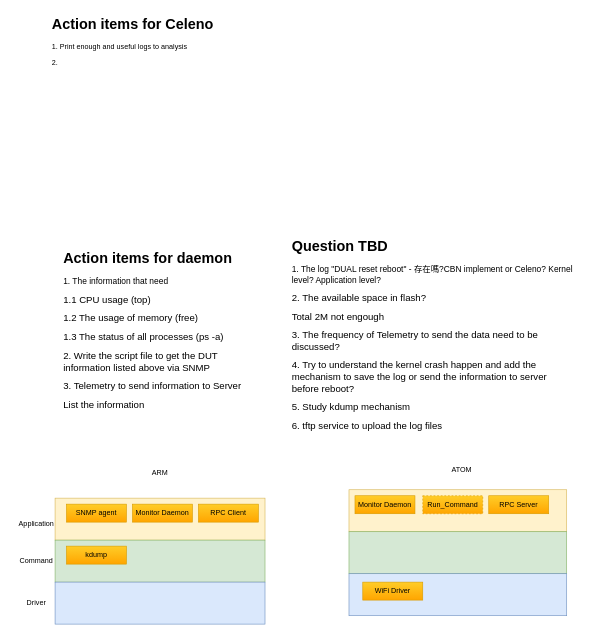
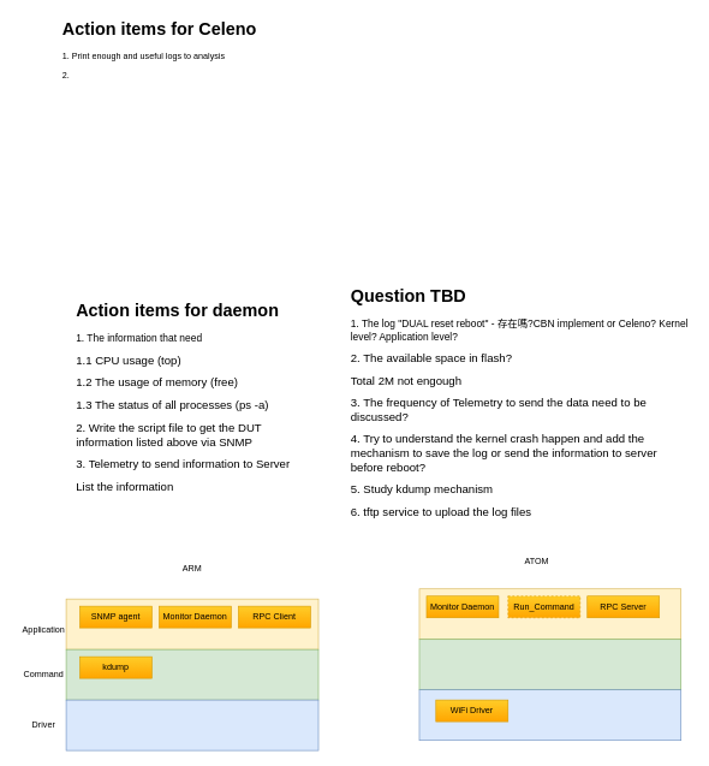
  <mxCell id="0" />
  <mxCell id="1" parent="0" />
  <mxCell id="2" value="&lt;h1&gt;Action items for daemon&lt;/h1&gt;&lt;p&gt;&lt;font style=&quot;font-size: 14px&quot;&gt;1. The information that need&lt;/font&gt;&lt;/p&gt;&lt;p&gt;&lt;font size=&quot;3&quot;&gt;1.1 CPU usage (top)&lt;/font&gt;&lt;/p&gt;&lt;p&gt;&lt;font size=&quot;3&quot;&gt;1.2 The usage of memory (free)&lt;/font&gt;&lt;/p&gt;&lt;p&gt;&lt;font size=&quot;3&quot;&gt;1.3 The status of all processes (ps -a)&lt;/font&gt;&lt;/p&gt;&lt;p&gt;&lt;font size=&quot;3&quot;&gt;2. Write the script file to get the DUT information listed above via SNMP&lt;/font&gt;&lt;/p&gt;&lt;p&gt;&lt;font size=&quot;3&quot;&gt;3. Telemetry to send information to Server&lt;/font&gt;&lt;/p&gt;&lt;p&gt;&lt;font size=&quot;3&quot;&gt;List the information&lt;/font&gt;&lt;/p&gt;" style="text;html=1;strokeColor=none;fillColor=none;spacing=5;spacingTop=-20;whiteSpace=wrap;overflow=hidden;rounded=0;" vertex="1" parent="1"><mxGeometry x="100" y="410" width="320" height="350" as="geometry" /></mxCell>
  <mxCell id="3" value="&lt;h1&gt;Question TBD&lt;/h1&gt;&lt;p&gt;&lt;font style=&quot;font-size: 14px&quot;&gt;1. The log &quot;DUAL reset reboot&quot; - 存在嗎?CBN implement or Celeno? Kernel level? Application level?&lt;/font&gt;&lt;/p&gt;&lt;p&gt;&lt;font size=&quot;3&quot;&gt;2. The available space in flash?&lt;/font&gt;&lt;/p&gt;&lt;p&gt;&lt;font size=&quot;3&quot;&gt;Total 2M not engough&lt;/font&gt;&lt;/p&gt;&lt;p&gt;&lt;font size=&quot;3&quot;&gt;3. The frequency of Telemetry to send the data need to be discussed?&amp;nbsp;&lt;/font&gt;&lt;/p&gt;&lt;p&gt;&lt;font size=&quot;3&quot;&gt;4. Try to understand the kernel crash happen and add the mechanism to save the log or send the information to server before reboot?&lt;/font&gt;&lt;/p&gt;&lt;p&gt;&lt;font size=&quot;3&quot;&gt;5. Study kdump mechanism&lt;/font&gt;&lt;/p&gt;&lt;p&gt;&lt;font size=&quot;3&quot;&gt;6. tftp service to upload the log files&lt;/font&gt;&lt;/p&gt;" style="text;html=1;strokeColor=none;fillColor=none;spacing=5;spacingTop=-20;whiteSpace=wrap;overflow=hidden;rounded=0;" vertex="1" parent="1"><mxGeometry x="481" y="390" width="480" height="350" as="geometry" /></mxCell>
  <mxCell id="4" value="" style="rounded=0;whiteSpace=wrap;html=1;fillColor=#fff2cc;strokeColor=#d6b656;" vertex="1" parent="1"><mxGeometry x="91" y="830" width="350" height="70" as="geometry" /></mxCell>
  <mxCell id="5" value="" style="rounded=0;whiteSpace=wrap;html=1;fillColor=#d5e8d4;strokeColor=#82b366;" vertex="1" parent="1"><mxGeometry x="91" y="900" width="350" height="70" as="geometry" /></mxCell>
  <mxCell id="6" value="" style="rounded=0;whiteSpace=wrap;html=1;fillColor=#dae8fc;strokeColor=#6c8ebf;" vertex="1" parent="1"><mxGeometry x="91" y="970" width="350" height="70" as="geometry" /></mxCell>
  <mxCell id="7" value="Application" style="text;html=1;strokeColor=none;fillColor=none;align=center;verticalAlign=middle;whiteSpace=wrap;rounded=0;" vertex="1" parent="1"><mxGeometry x="20" y="855" width="80" height="35" as="geometry" /></mxCell>
  <mxCell id="8" value="Command" style="text;html=1;strokeColor=none;fillColor=none;align=center;verticalAlign=middle;whiteSpace=wrap;rounded=0;" vertex="1" parent="1"><mxGeometry x="20" y="917.5" width="80" height="35" as="geometry" /></mxCell>
  <mxCell id="9" value="Driver" style="text;html=1;strokeColor=none;fillColor=none;align=center;verticalAlign=middle;whiteSpace=wrap;rounded=0;" vertex="1" parent="1"><mxGeometry x="20" y="987.5" width="80" height="35" as="geometry" /></mxCell>
  <mxCell id="10" value="" style="rounded=0;whiteSpace=wrap;html=1;fillColor=#fff2cc;strokeColor=#d6b656;" vertex="1" parent="1"><mxGeometry x="581" y="816" width="363" height="70" as="geometry" /></mxCell>
  <mxCell id="11" value="" style="rounded=0;whiteSpace=wrap;html=1;fillColor=#d5e8d4;strokeColor=#82b366;" vertex="1" parent="1"><mxGeometry x="581" y="886" width="363" height="70" as="geometry" /></mxCell>
  <mxCell id="12" value="" style="rounded=0;whiteSpace=wrap;html=1;fillColor=#dae8fc;strokeColor=#6c8ebf;" vertex="1" parent="1"><mxGeometry x="581" y="956" width="363" height="70" as="geometry" /></mxCell>
  <mxCell id="13" value="ARM" style="text;html=1;strokeColor=none;fillColor=none;align=center;verticalAlign=middle;whiteSpace=wrap;rounded=0;" vertex="1" parent="1"><mxGeometry x="226" y="770" width="80" height="35" as="geometry" /></mxCell>
- <mxCell id="14" value="ATOM" style="text;html=1;strokeColor=none;fillColor=none;align=center;verticalAlign=middle;whiteSpace=wrap;rounded=0;" vertex="1" parent="1"><mxGeometry x="729" y="765" width="80" height="35" as="geometry" /></mxCell>
+ <mxCell id="14" value="ATOM" style="text;html=1;strokeColor=none;fillColor=none;align=center;verticalAlign=middle;whiteSpace=wrap;rounded=0;" vertex="1" parent="1"><mxGeometry x="704" y="760" width="80" height="35" as="geometry" /></mxCell>
  <mxCell id="15" value="SNMP agent" style="rounded=0;whiteSpace=wrap;html=1;fillColor=#ffcd28;strokeColor=#d79b00;gradientColor=#ffa500;" vertex="1" parent="1"><mxGeometry x="110" y="840" width="100" height="30" as="geometry" /></mxCell>
  <mxCell id="16" value="Monitor Daemon" style="rounded=0;whiteSpace=wrap;html=1;fillColor=#ffcd28;strokeColor=#d79b00;gradientColor=#ffa500;" vertex="1" parent="1"><mxGeometry x="220" y="840" width="100" height="30" as="geometry" /></mxCell>
  <mxCell id="17" value="Monitor Daemon" style="rounded=0;whiteSpace=wrap;html=1;fillColor=#ffcd28;strokeColor=#d79b00;gradientColor=#ffa500;" vertex="1" parent="1"><mxGeometry x="591" y="826" width="100" height="30" as="geometry" /></mxCell>
  <mxCell id="18" value="kdump" style="rounded=0;whiteSpace=wrap;html=1;fillColor=#ffcd28;strokeColor=#d79b00;gradientColor=#ffa500;" vertex="1" parent="1"><mxGeometry x="110" y="910" width="100" height="30" as="geometry" /></mxCell>
  <mxCell id="19" value="Run_Command" style="rounded=0;whiteSpace=wrap;html=1;fillColor=#ffcd28;strokeColor=#d79b00;gradientColor=#ffa500;dashed=1;" vertex="1" parent="1"><mxGeometry x="704" y="826" width="100" height="30" as="geometry" /></mxCell>
  <mxCell id="20" value="RPC Server" style="rounded=0;whiteSpace=wrap;html=1;fillColor=#ffcd28;strokeColor=#d79b00;gradientColor=#ffa500;" vertex="1" parent="1"><mxGeometry x="814" y="826" width="100" height="30" as="geometry" /></mxCell>
  <mxCell id="21" value="RPC Client" style="rounded=0;whiteSpace=wrap;html=1;fillColor=#ffcd28;strokeColor=#d79b00;gradientColor=#ffa500;" vertex="1" parent="1"><mxGeometry x="330" y="840" width="100" height="30" as="geometry" /></mxCell>
  <mxCell id="22" value="&lt;h1&gt;Action items for Celeno&lt;/h1&gt;&lt;p&gt;1. Print enough and useful logs to analysis&lt;/p&gt;&lt;p&gt;&lt;span&gt;2.&amp;nbsp;&lt;/span&gt;&lt;/p&gt;" style="text;html=1;strokeColor=none;fillColor=none;spacing=5;spacingTop=-20;whiteSpace=wrap;overflow=hidden;rounded=0;" vertex="1" parent="1"><mxGeometry x="81" y="20" width="320" height="290" as="geometry" /></mxCell>
  <mxCell id="23" value="WiFi Driver" style="rounded=0;whiteSpace=wrap;html=1;fillColor=#ffcd28;strokeColor=#d79b00;gradientColor=#ffa500;" vertex="1" parent="1"><mxGeometry x="604" y="970" width="100" height="30" as="geometry" /></mxCell>
